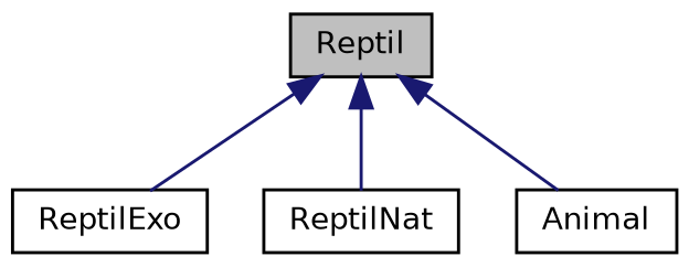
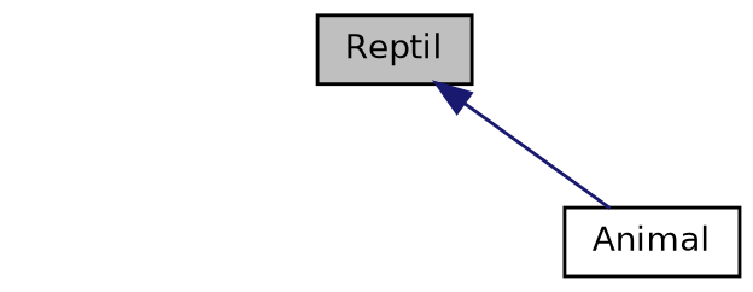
  digraph {
    fontname="DejaVu Sans"
    node [color=black fillcolor=white fontname="DejaVu Sans" fontsize=10 shape=record style=filled]
    edge [color=midnightblue dir=back fontname="DejaVu Sans" fontsize=10 labelfontname=Helvetica labelfontsize=10 style=solid]
    n1 [fillcolor=grey75 fontcolor=black height=0.2 label=Reptil width=0.4]
-   n2 [height=0.2 label=ReptilExo width=0.4]
-   n3 [height=0.2 label=ReptilNat width=0.4]
    n4 [height=0.2 label=Animal width=0.4]
-   n1 -> n2
-   n1 -> n3
    n1 -> n4
  }
